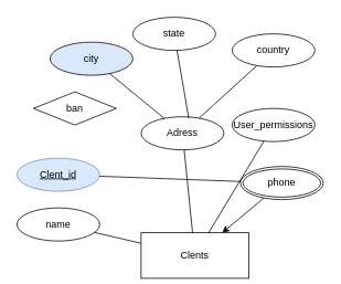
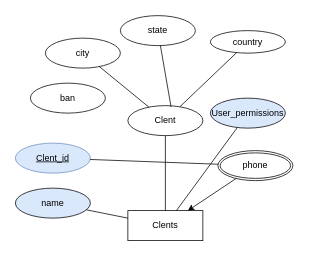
  <mxCell id="0" />
  <mxCell id="1" parent="0" />
- <mxCell id="2" value="Clents" style="whiteSpace=wrap;html=1;align=center;" vertex="1" parent="1"><mxGeometry x="170" y="280" width="130" height="55" as="geometry" /></mxCell>
+ <mxCell id="2" value="Clents" style="whiteSpace=wrap;html=1;align=center;" vertex="1" parent="1"><mxGeometry x="170" y="280" width="100" height="40" as="geometry" /></mxCell>
  <mxCell id="3" value="Clent_id" style="ellipse;whiteSpace=wrap;html=1;align=center;fontStyle=4;fillColor=#dae8fc;strokeColor=#6c8ebf;gradientColor=none;" vertex="1" parent="1"><mxGeometry x="20" width="100" height="40" as="geometry" y="190" /></mxCell>
  <mxCell id="4" value="phone" style="ellipse;shape=doubleEllipse;margin=3;whiteSpace=wrap;html=1;align=center;" vertex="1" parent="1"><mxGeometry x="290" y="200" width="100" height="40" as="geometry" /></mxCell>
- <mxCell id="5" value="Adress" style="ellipse;whiteSpace=wrap;html=1;align=center;" vertex="1" parent="1"><mxGeometry x="170" y="140" width="100" height="40" as="geometry" /></mxCell>
+ <mxCell id="5" value="Clent" style="ellipse;whiteSpace=wrap;html=1;align=center;" vertex="1" parent="1"><mxGeometry x="170" y="140" width="100" height="40" as="geometry" /></mxCell>
  <mxCell id="6" value="state" style="ellipse;whiteSpace=wrap;html=1;align=center;" vertex="1" parent="1"><mxGeometry x="160" y="20" width="100" height="40" as="geometry" /></mxCell>
- <mxCell id="7" value="country" style="ellipse;whiteSpace=wrap;html=1;align=center;" vertex="1" parent="1"><mxGeometry x="280" y="40" width="100" height="40" as="geometry" /></mxCell>
- <mxCell id="8" value="city" style="ellipse;whiteSpace=wrap;html=1;align=center;fillColor=#dae8fc;" vertex="1" parent="1"><mxGeometry x="60" y="50" width="100" height="40" as="geometry" /></mxCell>
+ <mxCell id="7" value="country" style="ellipse;whiteSpace=wrap;html=1;align=center;" vertex="1" parent="1"><mxGeometry x="280" y="40" width="100" height="30" as="geometry" /></mxCell>
+ <mxCell id="8" value="city" style="ellipse;whiteSpace=wrap;html=1;align=center;" vertex="1" parent="1"><mxGeometry x="60" y="50" width="100" height="40" as="geometry" /></mxCell>
  <mxCell id="9" value="" style="endArrow=none;html=1;rounded=0;" edge="1" parent="1" source="7" target="5"><mxGeometry relative="1" as="geometry"><mxPoint x="460" y="100" as="sourcePoint" /><mxPoint x="620" y="100" as="targetPoint" /></mxGeometry></mxCell>
  <mxCell id="10" value="" style="endArrow=none;html=1;rounded=0;entryX=0.576;entryY=0.045;entryDx=0;entryDy=0;entryPerimeter=0;" edge="1" parent="1" source="6" target="5"><mxGeometry relative="1" as="geometry"><mxPoint x="210" y="30" as="sourcePoint" /><mxPoint x="370" y="30" as="targetPoint" /></mxGeometry></mxCell>
  <mxCell id="11" value="" style="endArrow=none;html=1;rounded=0;" edge="1" parent="1" source="8" target="5"><mxGeometry relative="1" as="geometry"><mxPoint x="40" y="130" as="sourcePoint" /><mxPoint x="200" y="130" as="targetPoint" /></mxGeometry></mxCell>
  <mxCell id="12" value="" style="endArrow=classic;html=1;rounded=0;" edge="1" parent="1" source="4" target="2"><mxGeometry relative="1" as="geometry"><mxPoint x="460" y="100" as="sourcePoint" /><mxPoint x="620" y="100" as="targetPoint" /></mxGeometry></mxCell>
  <mxCell id="13" value="" style="endArrow=none;html=1;rounded=0;" edge="1" parent="1" source="5" target="2"><mxGeometry relative="1" as="geometry"><mxPoint x="460" y="210" as="sourcePoint" /><mxPoint x="620" y="210" as="targetPoint" /></mxGeometry></mxCell>
  <mxCell id="14" value="" style="endArrow=none;html=1;rounded=0;" edge="1" parent="1" source="3" target="4"><mxGeometry relative="1" as="geometry"><mxPoint x="30" y="270" as="sourcePoint" /><mxPoint x="190" y="270" as="targetPoint" /></mxGeometry></mxCell>
- <mxCell id="15" value="name" style="ellipse;whiteSpace=wrap;html=1;align=center;" vertex="1" parent="1"><mxGeometry x="20" y="250" width="100" height="40" as="geometry" /></mxCell>
+ <mxCell id="15" value="name" style="ellipse;whiteSpace=wrap;html=1;align=center;fillColor=#dae8fc;" vertex="1" parent="1"><mxGeometry x="20" y="250" width="100" height="40" as="geometry" /></mxCell>
  <mxCell id="16" value="" style="endArrow=none;html=1;rounded=0;" edge="1" parent="1" source="15" target="2"><mxGeometry relative="1" as="geometry"><mxPoint x="140" y="420" as="sourcePoint" /><mxPoint x="300" y="420" as="targetPoint" /></mxGeometry></mxCell>
- <mxCell id="17" value="User_permissions" style="ellipse;whiteSpace=wrap;html=1;align=center;" vertex="1" parent="1"><mxGeometry x="280" y="130" width="100" height="40" as="geometry" /></mxCell>
- <mxCell id="18" value="ban" style="rhombus;whiteSpace=wrap;html=1;align=center;" vertex="1" parent="1"><mxGeometry x="40" y="110" width="100" height="40" as="geometry" /></mxCell>
+ <mxCell id="17" value="User_permissions" style="ellipse;whiteSpace=wrap;html=1;align=center;fillColor=#dae8fc;" vertex="1" parent="1"><mxGeometry x="280" y="130" width="100" height="40" as="geometry" /></mxCell>
+ <mxCell id="18" value="ban" style="ellipse;whiteSpace=wrap;html=1;align=center;" vertex="1" parent="1"><mxGeometry x="40" y="110" width="100" height="40" as="geometry" /></mxCell>
  <mxCell id="19" value="" style="endArrow=none;html=1;rounded=0;" edge="1" parent="1" source="17" target="2"><mxGeometry relative="1" as="geometry"><mxPoint x="50" y="460" as="sourcePoint" /><mxPoint x="210" y="460" as="targetPoint" /></mxGeometry></mxCell>
